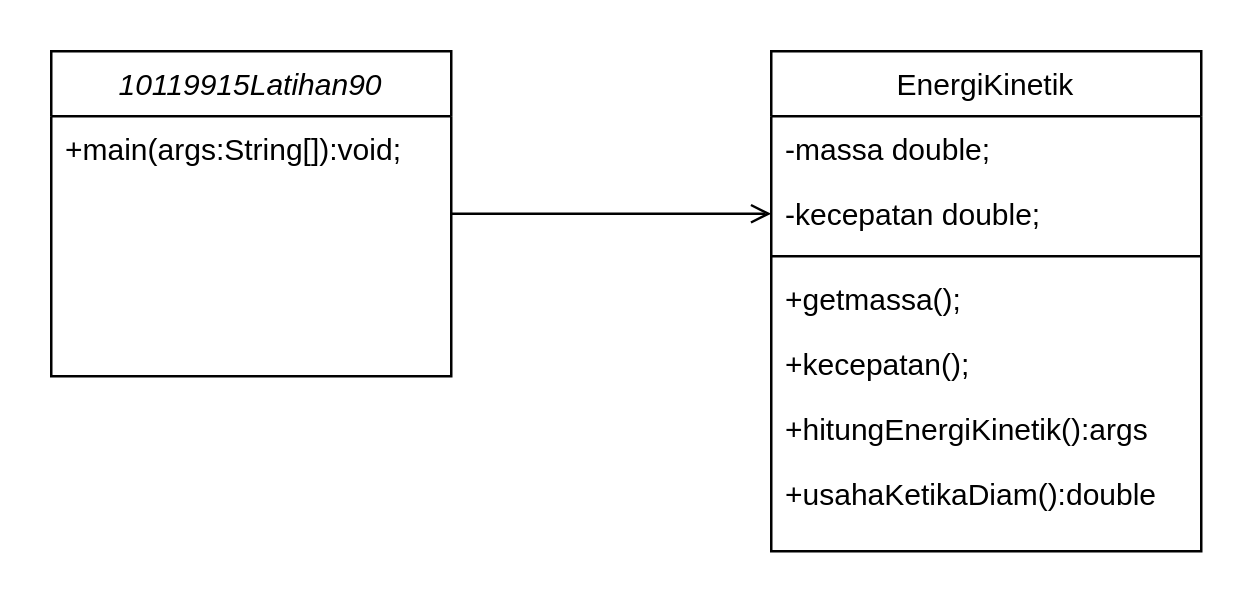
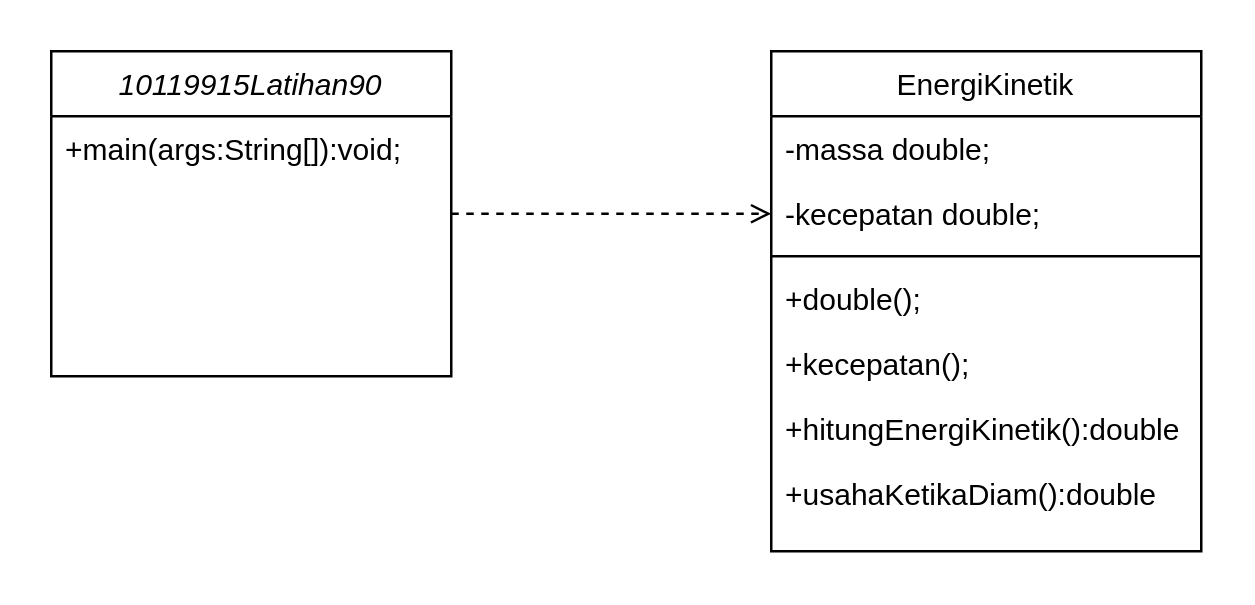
  <mxCell id="0" />
  <mxCell id="1" parent="0" />
  <mxCell id="2" value="10119915Latihan90" style="swimlane;fontStyle=2;align=center;verticalAlign=top;childLayout=stackLayout;horizontal=1;startSize=26;horizontalStack=0;resizeParent=1;resizeLast=0;collapsible=1;marginBottom=0;rounded=0;shadow=0;strokeWidth=1;" vertex="1" parent="1"><mxGeometry x="20" y="20" width="160" height="130" as="geometry"><mxRectangle x="230" y="140" width="160" height="26" as="alternateBounds" /></mxGeometry></mxCell>
  <mxCell id="3" value="+main(args:String[]):void;&#10;" style="text;align=left;verticalAlign=top;spacingLeft=4;spacingRight=4;overflow=hidden;rotatable=0;points=[[0,0.5],[1,0.5]];portConstraint=eastwest;" vertex="1" parent="2"><mxGeometry y="26" width="160" height="26" as="geometry" /></mxCell>
  <mxCell id="4" value="EnergiKinetik" style="swimlane;fontStyle=0;align=center;verticalAlign=top;childLayout=stackLayout;horizontal=1;startSize=26;horizontalStack=0;resizeParent=1;resizeLast=0;collapsible=1;marginBottom=0;rounded=0;shadow=0;strokeWidth=1;" vertex="1" parent="1"><mxGeometry x="308" y="20" width="172" height="200" as="geometry"><mxRectangle x="550" y="140" width="160" height="26" as="alternateBounds" /></mxGeometry></mxCell>
  <mxCell id="5" value="-massa double;" style="text;align=left;verticalAlign=top;spacingLeft=4;spacingRight=4;overflow=hidden;rotatable=0;points=[[0,0.5],[1,0.5]];portConstraint=eastwest;rounded=0;shadow=0;html=0;" vertex="1" parent="4"><mxGeometry y="26" width="172" height="26" as="geometry" /></mxCell>
  <mxCell id="6" value="-kecepatan double;" style="text;align=left;verticalAlign=top;spacingLeft=4;spacingRight=4;overflow=hidden;rotatable=0;points=[[0,0.5],[1,0.5]];portConstraint=eastwest;rounded=0;shadow=0;html=0;" vertex="1" parent="4"><mxGeometry y="52" width="172" height="26" as="geometry" /></mxCell>
  <mxCell id="7" value="" style="line;html=1;strokeWidth=1;align=left;verticalAlign=middle;spacingTop=-1;spacingLeft=3;spacingRight=3;rotatable=0;labelPosition=right;points=[];portConstraint=eastwest;" vertex="1" parent="4"><mxGeometry y="78" width="172" height="8" as="geometry" /></mxCell>
- <mxCell id="8" value="+getmassa();&#10;" style="text;align=left;verticalAlign=top;spacingLeft=4;spacingRight=4;overflow=hidden;rotatable=0;points=[[0,0.5],[1,0.5]];portConstraint=eastwest;" vertex="1" parent="4"><mxGeometry y="86" width="172" height="26" as="geometry" /></mxCell>
+ <mxCell id="8" value="+double();&#10;" style="text;align=left;verticalAlign=top;spacingLeft=4;spacingRight=4;overflow=hidden;rotatable=0;points=[[0,0.5],[1,0.5]];portConstraint=eastwest;" vertex="1" parent="4"><mxGeometry y="86" width="172" height="26" as="geometry" /></mxCell>
  <mxCell id="9" value="+kecepatan();&#10;" style="text;align=left;verticalAlign=top;spacingLeft=4;spacingRight=4;overflow=hidden;rotatable=0;points=[[0,0.5],[1,0.5]];portConstraint=eastwest;" vertex="1" parent="4"><mxGeometry y="112" width="172" height="26" as="geometry" /></mxCell>
- <mxCell id="10" value="+hitungEnergiKinetik():args" style="text;align=left;verticalAlign=top;spacingLeft=4;spacingRight=4;overflow=hidden;rotatable=0;points=[[0,0.5],[1,0.5]];portConstraint=eastwest;rounded=0;shadow=0;html=0;" vertex="1" parent="4"><mxGeometry y="138" width="172" height="26" as="geometry" /></mxCell>
+ <mxCell id="10" value="+hitungEnergiKinetik():double" style="text;align=left;verticalAlign=top;spacingLeft=4;spacingRight=4;overflow=hidden;rotatable=0;points=[[0,0.5],[1,0.5]];portConstraint=eastwest;rounded=0;shadow=0;html=0;" vertex="1" parent="4"><mxGeometry y="138" width="172" height="26" as="geometry" /></mxCell>
  <mxCell id="11" value="+usahaKetikaDiam():double" style="text;align=left;verticalAlign=top;spacingLeft=4;spacingRight=4;overflow=hidden;rotatable=0;points=[[0,0.5],[1,0.5]];portConstraint=eastwest;rounded=0;shadow=0;html=0;" vertex="1" parent="4"><mxGeometry y="164" width="172" height="26" as="geometry" /></mxCell>
- <mxCell id="12" value="" style="endArrow=open;shadow=0;strokeWidth=1;rounded=0;endFill=1;edgeStyle=elbowEdgeStyle;elbow=vertical;" edge="1" parent="1" source="2" target="4"><mxGeometry x="0.5" y="41" relative="1" as="geometry"><mxPoint x="180" y="92" as="sourcePoint" /><mxPoint x="340" y="92" as="targetPoint" /><mxPoint x="-40" y="32" as="offset" /></mxGeometry></mxCell>
+ <mxCell id="12" value="" style="endArrow=open;shadow=0;strokeWidth=1;rounded=0;endFill=1;edgeStyle=elbowEdgeStyle;elbow=vertical;dashed=1;" edge="1" parent="1" source="2" target="4"><mxGeometry x="0.5" y="41" relative="1" as="geometry"><mxPoint x="180" y="92" as="sourcePoint" /><mxPoint x="340" y="92" as="targetPoint" /><mxPoint x="-40" y="32" as="offset" /></mxGeometry></mxCell>
